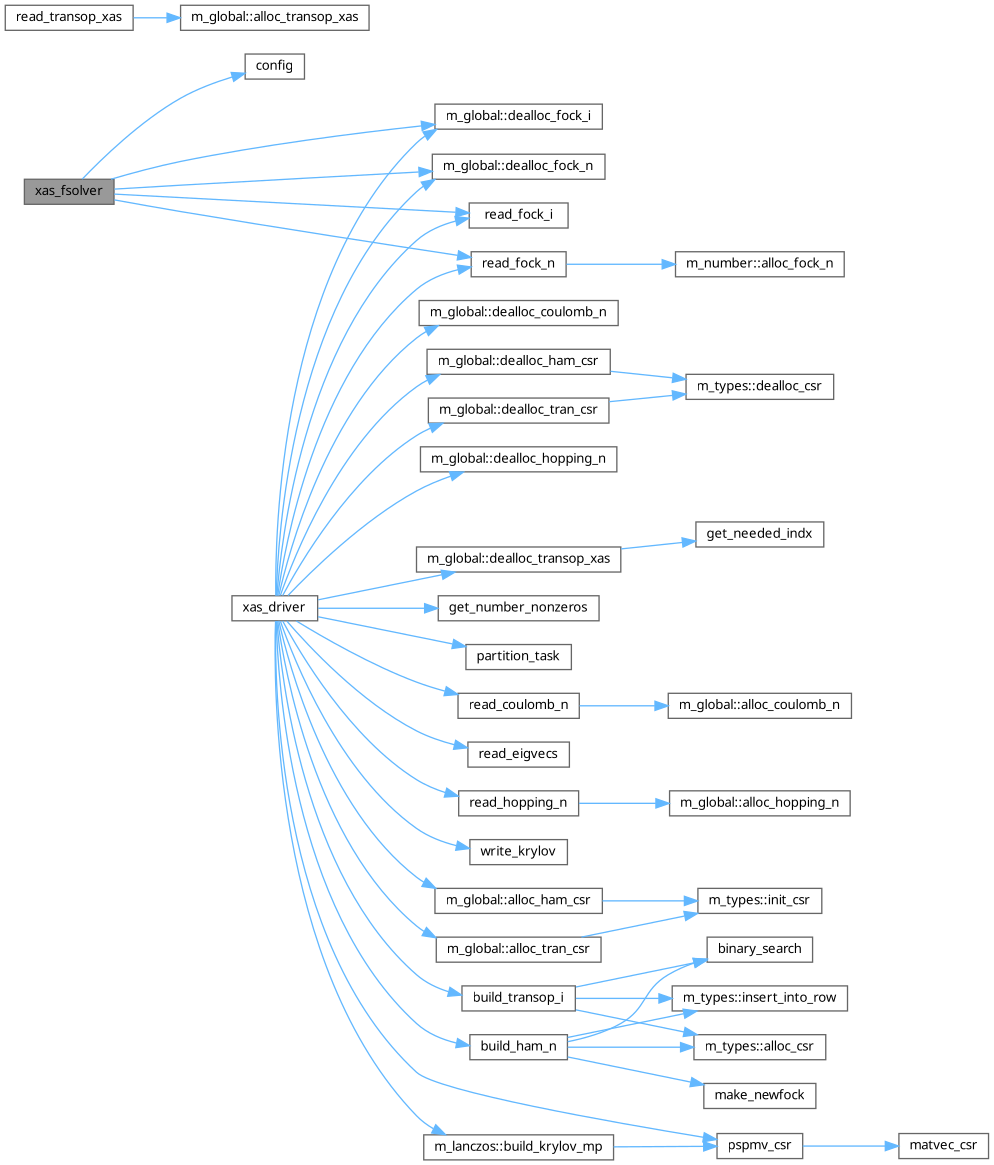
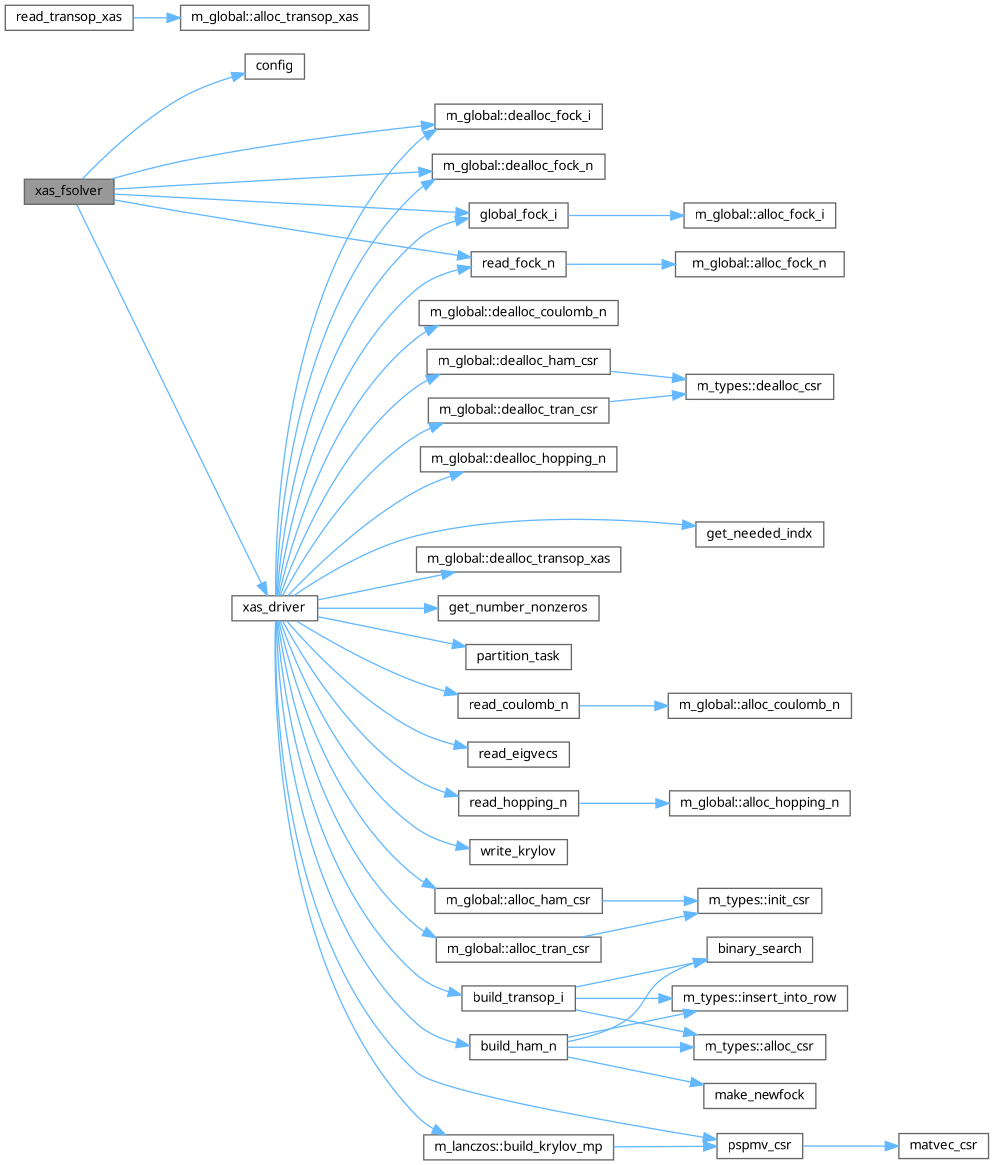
  digraph {
    fontname="Noto Sans"
    rankdir=LR
    node [color=grey40 fillcolor=white fontname="Noto Sans" fontsize=10 shape=box style=filled]
    edge [color=steelblue1 fontname="Noto Sans" fontsize=10 labelfontname=Helvetica labelfontsize=10 style=solid]
    n1 [color=gray40 fillcolor=grey60 fontcolor=black height=0.2 label=xas_fsolver width=0.4]
    n2 [height=0.2 label=config width=0.4]
    n3 [height=0.2 label="m_global::dealloc_fock_i" width=0.4]
    n4 [height=0.2 label="m_global::dealloc_fock_n" width=0.4]
-   n5 [height=0.2 label=read_fock_i width=0.4]
+   n5 [height=0.2 label=global_fock_i width=0.4]
    n6 [height=0.2 label=read_fock_n width=0.4]
    n7 [height=0.2 label=xas_driver width=0.4]
-   n9 [height=0.2 label="m_number::alloc_fock_n" width=0.4]
+   n8 [height=0.2 label="m_global::alloc_fock_i" width=0.4]
+   n9 [height=0.2 label="m_global::alloc_fock_n" width=0.4]
    n10 [height=0.2 label="m_global::alloc_ham_csr" width=0.4]
    n11 [height=0.2 label="m_global::alloc_tran_csr" width=0.4]
    n12 [height=0.2 label=build_ham_n width=0.4]
    n13 [height=0.2 label="m_lanczos::build_krylov_mp" width=0.4]
    n14 [height=0.2 label=pspmv_csr width=0.4]
    n15 [height=0.2 label=build_transop_i width=0.4]
    n16 [height=0.2 label="m_global::dealloc_coulomb_n" width=0.4]
    n17 [height=0.2 label="m_global::dealloc_ham_csr" width=0.4]
    n18 [height=0.2 label="m_global::dealloc_hopping_n" width=0.4]
    n19 [height=0.2 label="m_global::dealloc_tran_csr" width=0.4]
    n20 [height=0.2 label="m_global::dealloc_transop_xas" width=0.4]
    n21 [height=0.2 label=get_needed_indx width=0.4]
    n22 [height=0.2 label=get_number_nonzeros width=0.4]
    n23 [height=0.2 label=partition_task width=0.4]
    n24 [height=0.2 label=read_coulomb_n width=0.4]
    n25 [height=0.2 label=read_eigvecs width=0.4]
    n26 [height=0.2 label=read_hopping_n width=0.4]
    n27 [height=0.2 label=write_krylov width=0.4]
    n28 [height=0.2 label="m_types::init_csr" width=0.4]
    n29 [height=0.2 label="m_types::alloc_csr" width=0.4]
    n30 [height=0.2 label=binary_search width=0.4]
    n31 [height=0.2 label="m_types::insert_into_row" width=0.4]
    n32 [height=0.2 label=make_newfock width=0.4]
    n33 [height=0.2 label=matvec_csr width=0.4]
    n34 [height=0.2 label="m_types::dealloc_csr" width=0.4]
    n35 [height=0.2 label="m_global::alloc_coulomb_n" width=0.4]
    n36 [height=0.2 label="m_global::alloc_hopping_n" width=0.4]
    n37 [height=0.2 label=read_transop_xas width=0.4]
    n38 [height=0.2 label="m_global::alloc_transop_xas" width=0.4]
    n1 -> n2
    n1 -> n3
    n1 -> n4
    n1 -> n5
    n1 -> n6
+   n1 -> n7
+   n5 -> n8
    n6 -> n9
    n7 -> n3
    n7 -> n4
    n7 -> n5
    n7 -> n6
    n7 -> n10
    n7 -> n11
    n7 -> n12
    n7 -> n13
    n7 -> n14
    n7 -> n15
    n7 -> n16
    n7 -> n17
    n7 -> n18
    n7 -> n19
    n7 -> n20
-   n20 -> n21
+   n7 -> n21
    n7 -> n22
    n7 -> n23
    n7 -> n24
    n7 -> n25
    n7 -> n26
    n7 -> n27
    n10 -> n28
    n11 -> n28
    n12 -> n29
    n12 -> n30
    n12 -> n31
    n12 -> n32
    n13 -> n14
    n14 -> n33
    n15 -> n29
    n15 -> n30
    n15 -> n31
    n17 -> n34
    n19 -> n34
    n24 -> n35
    n26 -> n36
    n37 -> n38
  }
